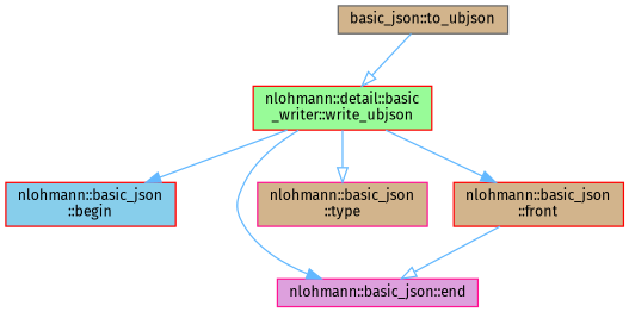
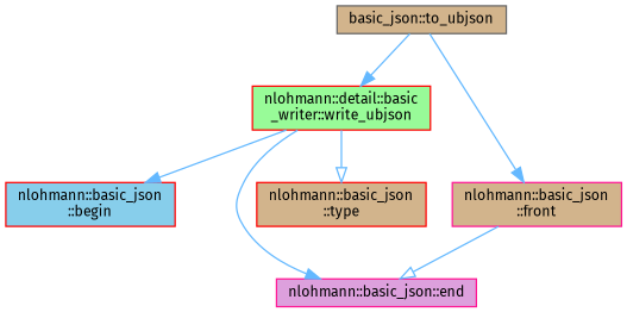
  digraph {
    fontname="Fira Sans"
    rankdir=TB
    node [color=deeppink fillcolor=tan fontname="Fira Sans" fontsize=10 shape=box style=filled]
    edge [arrowhead=onormal color=steelblue1 fontname="Fira Sans" fontsize=10 labelfontname=Helvetica labelfontsize=10 style=solid]
    n1 [color=gray40 fontcolor=black height=0.2 label="basic_json::to_ubjson" width=0.4]
    n2 [color=red fillcolor=palegreen height=0.2 label="nlohmann::detail::basic\l_writer::write_ubjson" width=0.4]
    n3 [color=red fillcolor=skyblue height=0.2 label="nlohmann::basic_json\l::begin" width=0.4]
    n4 [fillcolor=plum height=0.2 label="nlohmann::basic_json::end" width=0.4]
-   n5 [color=red height=0.2 label="nlohmann::basic_json\l::front" width=0.4]
-   n6 [height=0.2 label="nlohmann::basic_json\l::type" width=0.4]
-   n1 -> n2
+   n5 [height=0.2 label="nlohmann::basic_json\l::front" width=0.4]
+   n6 [color=red height=0.2 label="nlohmann::basic_json\l::type" width=0.4]
+   n1 -> n2 [arrowhead=normal]
    n2 -> n3 [arrowhead=normal]
    n2 -> n4 [arrowhead=normal]
-   n2 -> n5 [arrowhead=normal]
+   n1 -> n5 [arrowhead=normal]
    n2 -> n6
    n5 -> n4
  }
